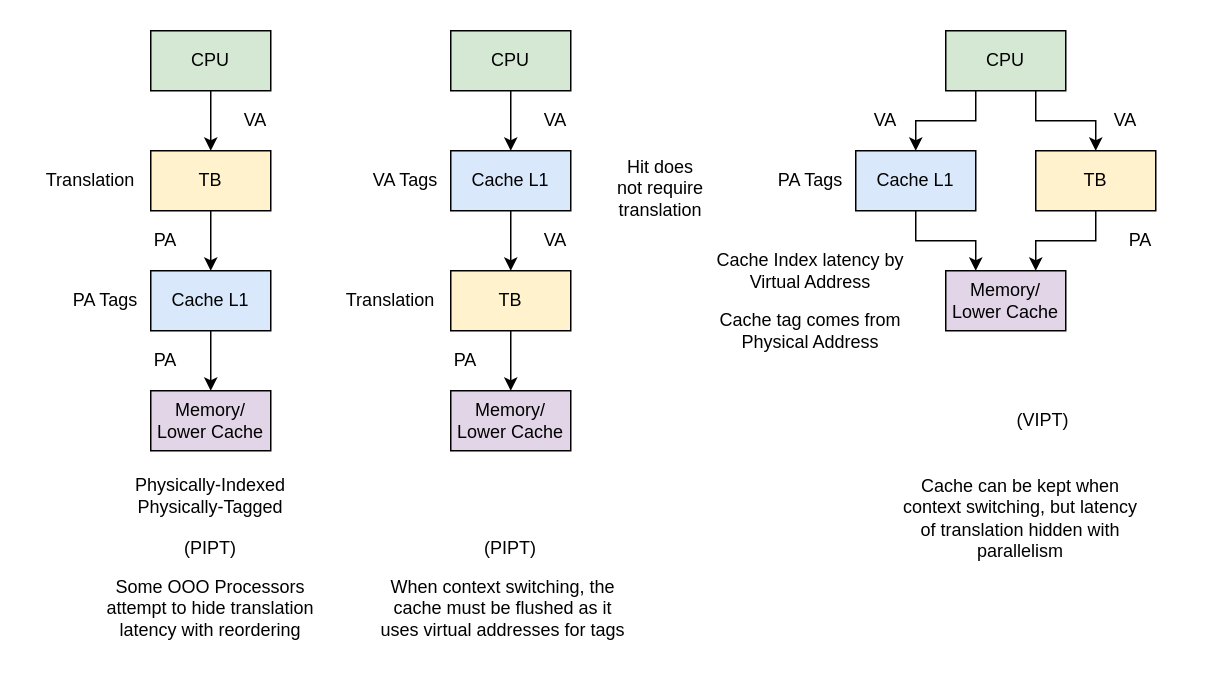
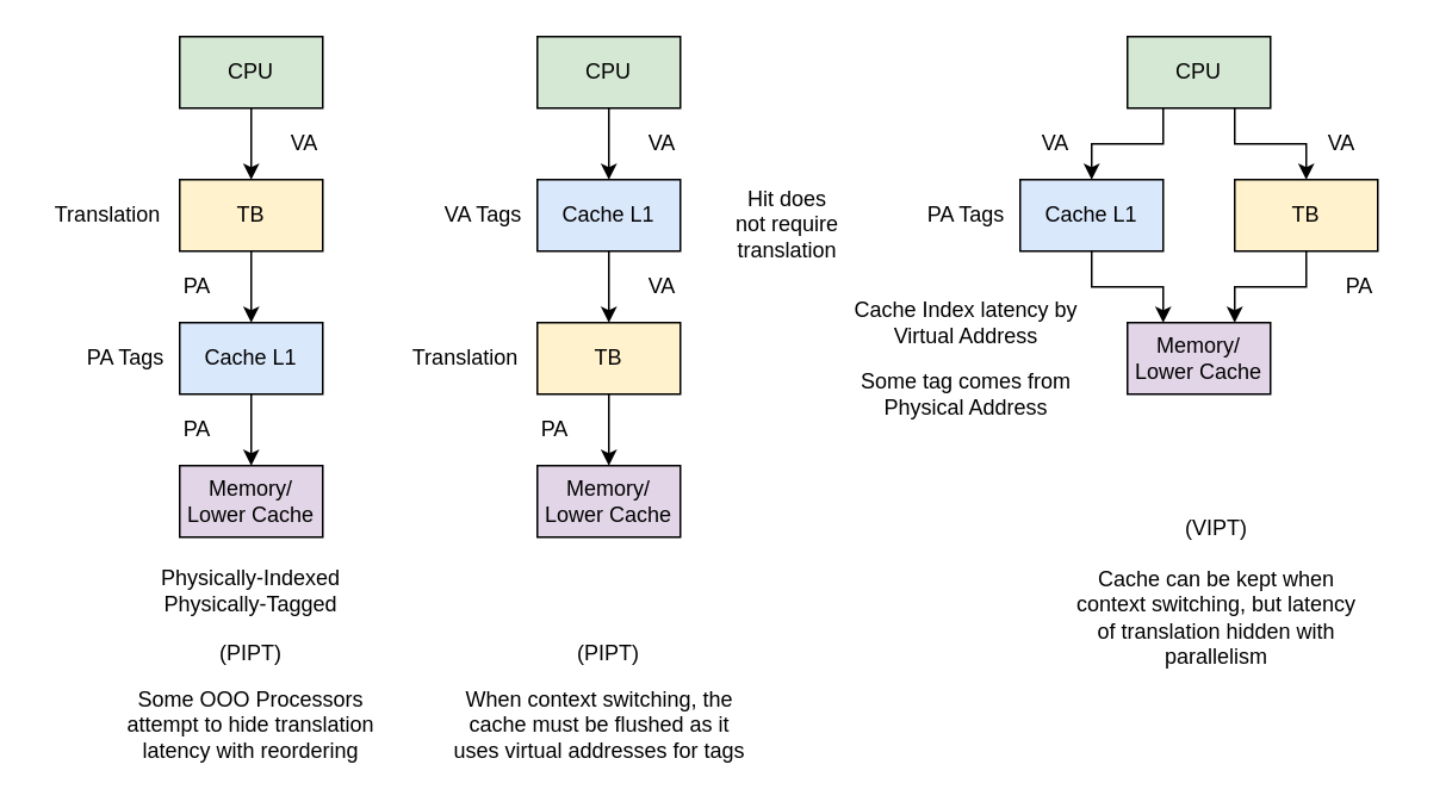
  <mxCell id="0" />
  <mxCell id="1" parent="0" />
  <mxCell id="2" style="edgeStyle=orthogonalEdgeStyle;rounded=0;orthogonalLoop=1;jettySize=auto;html=1;exitX=0.5;exitY=1;exitDx=0;exitDy=0;entryX=0.5;entryY=0;entryDx=0;entryDy=0;" edge="1" parent="1" source="3" target="5"><mxGeometry relative="1" as="geometry" /></mxCell>
  <mxCell id="3" value="CPU" style="rounded=0;whiteSpace=wrap;html=1;fillColor=#d5e8d4;strokeColor=#000000;" vertex="1" parent="1"><mxGeometry x="100" y="20" width="80" height="40" as="geometry" /></mxCell>
  <mxCell id="4" style="edgeStyle=orthogonalEdgeStyle;rounded=0;orthogonalLoop=1;jettySize=auto;html=1;exitX=0.5;exitY=1;exitDx=0;exitDy=0;entryX=0.5;entryY=0;entryDx=0;entryDy=0;" edge="1" parent="1" source="5" target="7"><mxGeometry relative="1" as="geometry" /></mxCell>
  <mxCell id="5" value="TB" style="rounded=0;whiteSpace=wrap;html=1;fillColor=#fff2cc;strokeColor=#000000;" vertex="1" parent="1"><mxGeometry x="100" y="100" width="80" height="40" as="geometry" /></mxCell>
  <mxCell id="6" style="edgeStyle=orthogonalEdgeStyle;rounded=0;orthogonalLoop=1;jettySize=auto;html=1;exitX=0.5;exitY=1;exitDx=0;exitDy=0;entryX=0.5;entryY=0;entryDx=0;entryDy=0;" edge="1" parent="1" source="7" target="8"><mxGeometry relative="1" as="geometry" /></mxCell>
  <mxCell id="7" value="Cache L1" style="rounded=0;whiteSpace=wrap;html=1;fillColor=#dae8fc;strokeColor=#000000;" vertex="1" parent="1"><mxGeometry x="100" y="180" width="80" height="40" as="geometry" /></mxCell>
  <mxCell id="8" value="Memory/&lt;br&gt;Lower Cache" style="rounded=0;whiteSpace=wrap;html=1;fillColor=#e1d5e7;strokeColor=#000000;" vertex="1" parent="1"><mxGeometry x="100" y="260" width="80" height="40" as="geometry" /></mxCell>
  <mxCell id="9" style="edgeStyle=orthogonalEdgeStyle;rounded=0;orthogonalLoop=1;jettySize=auto;html=1;exitX=0.5;exitY=1;exitDx=0;exitDy=0;entryX=0.5;entryY=0;entryDx=0;entryDy=0;" edge="1" parent="1" source="10" target="12"><mxGeometry relative="1" as="geometry" /></mxCell>
  <mxCell id="10" value="CPU" style="rounded=0;whiteSpace=wrap;html=1;fillColor=#d5e8d4;strokeColor=#000000;" vertex="1" parent="1"><mxGeometry x="300" y="20" width="80" height="40" as="geometry" /></mxCell>
  <mxCell id="11" style="edgeStyle=orthogonalEdgeStyle;rounded=0;orthogonalLoop=1;jettySize=auto;html=1;exitX=0.5;exitY=1;exitDx=0;exitDy=0;entryX=0.5;entryY=0;entryDx=0;entryDy=0;" edge="1" parent="1" source="12" target="14"><mxGeometry relative="1" as="geometry" /></mxCell>
  <mxCell id="12" value="Cache L1" style="rounded=0;whiteSpace=wrap;html=1;fillColor=#dae8fc;strokeColor=#000000;" vertex="1" parent="1"><mxGeometry x="300" y="100" width="80" height="40" as="geometry" /></mxCell>
  <mxCell id="13" style="edgeStyle=orthogonalEdgeStyle;rounded=0;orthogonalLoop=1;jettySize=auto;html=1;exitX=0.5;exitY=1;exitDx=0;exitDy=0;entryX=0.5;entryY=0;entryDx=0;entryDy=0;" edge="1" parent="1" source="14" target="15"><mxGeometry relative="1" as="geometry" /></mxCell>
  <mxCell id="14" value="TB" style="rounded=0;whiteSpace=wrap;html=1;fillColor=#fff2cc;strokeColor=#000000;" vertex="1" parent="1"><mxGeometry x="300" y="180" width="80" height="40" as="geometry" /></mxCell>
  <mxCell id="15" value="Memory/&lt;br&gt;Lower Cache" style="rounded=0;whiteSpace=wrap;html=1;fillColor=#e1d5e7;strokeColor=#000000;" vertex="1" parent="1"><mxGeometry x="300" y="260" width="80" height="40" as="geometry" /></mxCell>
  <mxCell id="16" value="VA" style="text;html=1;strokeColor=none;fillColor=none;align=center;verticalAlign=middle;whiteSpace=wrap;rounded=0;" vertex="1" parent="1"><mxGeometry x="140" y="60" width="60" height="40" as="geometry" /></mxCell>
  <mxCell id="17" value="PA" style="text;html=1;strokeColor=none;fillColor=none;align=center;verticalAlign=middle;whiteSpace=wrap;rounded=0;" vertex="1" parent="1"><mxGeometry x="80" y="140" width="60" height="40" as="geometry" /></mxCell>
  <mxCell id="18" value="PA" style="text;html=1;strokeColor=none;fillColor=none;align=center;verticalAlign=middle;whiteSpace=wrap;rounded=0;" vertex="1" parent="1"><mxGeometry x="80" y="220" width="60" height="40" as="geometry" /></mxCell>
  <mxCell id="19" value="PA Tags" style="text;html=1;strokeColor=none;fillColor=none;align=center;verticalAlign=middle;whiteSpace=wrap;rounded=0;" vertex="1" parent="1"><mxGeometry x="40" y="180" width="60" height="40" as="geometry" /></mxCell>
  <mxCell id="20" value="Translation" style="text;html=1;strokeColor=none;fillColor=none;align=center;verticalAlign=middle;whiteSpace=wrap;rounded=0;" vertex="1" parent="1"><mxGeometry y="100" width="80" height="40" as="geometry" x="20" /></mxCell>
  <mxCell id="21" value="VA" style="text;html=1;strokeColor=none;fillColor=none;align=center;verticalAlign=middle;whiteSpace=wrap;rounded=0;" vertex="1" parent="1"><mxGeometry x="340" y="60" width="60" height="40" as="geometry" /></mxCell>
  <mxCell id="22" value="VA" style="text;html=1;strokeColor=none;fillColor=none;align=center;verticalAlign=middle;whiteSpace=wrap;rounded=0;" vertex="1" parent="1"><mxGeometry x="340" y="140" width="60" height="40" as="geometry" /></mxCell>
  <mxCell id="23" value="PA" style="text;html=1;strokeColor=none;fillColor=none;align=center;verticalAlign=middle;whiteSpace=wrap;rounded=0;" vertex="1" parent="1"><mxGeometry x="280" y="220" width="60" height="40" as="geometry" /></mxCell>
  <mxCell id="24" value="Translation" style="text;html=1;strokeColor=none;fillColor=none;align=center;verticalAlign=middle;whiteSpace=wrap;rounded=0;" vertex="1" parent="1"><mxGeometry x="220" y="180" width="80" height="40" as="geometry" /></mxCell>
  <mxCell id="25" value="VA Tags" style="text;html=1;strokeColor=none;fillColor=none;align=center;verticalAlign=middle;whiteSpace=wrap;rounded=0;" vertex="1" parent="1"><mxGeometry x="240" y="100" width="60" height="40" as="geometry" /></mxCell>
  <mxCell id="26" value="Physically-Indexed&lt;br&gt;Physically-Tagged" style="text;html=1;strokeColor=none;fillColor=none;align=center;verticalAlign=middle;whiteSpace=wrap;rounded=0;" vertex="1" parent="1"><mxGeometry x="70" y="310" width="140" height="40" as="geometry" /></mxCell>
  <mxCell id="27" value="(PIPT)" style="text;html=1;strokeColor=none;fillColor=none;align=center;verticalAlign=middle;whiteSpace=wrap;rounded=0;" vertex="1" parent="1"><mxGeometry x="70" y="350" width="140" height="30" as="geometry" /></mxCell>
  <mxCell id="28" value="(PIPT)" style="text;html=1;strokeColor=none;fillColor=none;align=center;verticalAlign=middle;whiteSpace=wrap;rounded=0;" vertex="1" parent="1"><mxGeometry x="270" y="350" width="140" height="30" as="geometry" /></mxCell>
  <mxCell id="29" style="edgeStyle=orthogonalEdgeStyle;rounded=0;orthogonalLoop=1;jettySize=auto;html=1;exitX=0.25;exitY=1;exitDx=0;exitDy=0;entryX=0.5;entryY=0;entryDx=0;entryDy=0;" edge="1" parent="1" source="31" target="33"><mxGeometry relative="1" as="geometry" /></mxCell>
  <mxCell id="30" style="edgeStyle=orthogonalEdgeStyle;rounded=0;orthogonalLoop=1;jettySize=auto;html=1;exitX=0.75;exitY=1;exitDx=0;exitDy=0;entryX=0.5;entryY=0;entryDx=0;entryDy=0;" edge="1" parent="1" source="31" target="35"><mxGeometry relative="1" as="geometry" /></mxCell>
  <mxCell id="31" value="CPU" style="rounded=0;whiteSpace=wrap;html=1;fillColor=#d5e8d4;strokeColor=#000000;" vertex="1" parent="1"><mxGeometry x="630" y="20" width="80" height="40" as="geometry" /></mxCell>
  <mxCell id="32" style="edgeStyle=orthogonalEdgeStyle;rounded=0;orthogonalLoop=1;jettySize=auto;html=1;exitX=0.5;exitY=1;exitDx=0;exitDy=0;entryX=0.25;entryY=0;entryDx=0;entryDy=0;" edge="1" parent="1" source="33" target="36"><mxGeometry relative="1" as="geometry"><Array as="points"><mxPoint x="610" y="160" /><mxPoint x="650" y="160" /></Array></mxGeometry></mxCell>
  <mxCell id="33" value="Cache L1" style="rounded=0;whiteSpace=wrap;html=1;fillColor=#dae8fc;strokeColor=#000000;" vertex="1" parent="1"><mxGeometry x="570" y="100" width="80" height="40" as="geometry" /></mxCell>
  <mxCell id="34" style="edgeStyle=orthogonalEdgeStyle;rounded=0;orthogonalLoop=1;jettySize=auto;html=1;exitX=0.5;exitY=1;exitDx=0;exitDy=0;entryX=0.75;entryY=0;entryDx=0;entryDy=0;" edge="1" parent="1" source="35" target="36"><mxGeometry relative="1" as="geometry"><Array as="points"><mxPoint x="730" y="160" /><mxPoint x="690" y="160" /></Array></mxGeometry></mxCell>
  <mxCell id="35" value="TB" style="rounded=0;whiteSpace=wrap;html=1;fillColor=#fff2cc;strokeColor=#000000;" vertex="1" parent="1"><mxGeometry x="690" y="100" width="80" height="40" as="geometry" /></mxCell>
  <mxCell id="36" value="Memory/&lt;br&gt;Lower Cache" style="rounded=0;whiteSpace=wrap;html=1;fillColor=#e1d5e7;strokeColor=#000000;" vertex="1" parent="1"><mxGeometry x="630" y="180" width="80" height="40" as="geometry" /></mxCell>
  <mxCell id="37" value="PA" style="text;html=1;strokeColor=none;fillColor=none;align=center;verticalAlign=middle;whiteSpace=wrap;rounded=0;" vertex="1" parent="1"><mxGeometry x="730" y="140" width="60" height="40" as="geometry" /></mxCell>
  <mxCell id="38" value="PA Tags" style="text;html=1;strokeColor=none;fillColor=none;align=center;verticalAlign=middle;whiteSpace=wrap;rounded=0;" vertex="1" parent="1"><mxGeometry x="510" y="100" width="60" height="40" as="geometry" /></mxCell>
- <mxCell id="39" value="(VIPT)" style="text;html=1;strokeColor=none;fillColor=none;align=center;verticalAlign=middle;whiteSpace=wrap;rounded=0;" vertex="1" parent="1"><mxGeometry x="625" y="265" width="140" height="30" as="geometry" /></mxCell>
+ <mxCell id="39" value="(VIPT)" style="text;html=1;strokeColor=none;fillColor=none;align=center;verticalAlign=middle;whiteSpace=wrap;rounded=0;" vertex="1" parent="1"><mxGeometry x="610" y="280" width="140" height="30" as="geometry" /></mxCell>
  <mxCell id="40" value="Hit does not require translation" style="text;html=1;strokeColor=none;fillColor=none;align=center;verticalAlign=middle;whiteSpace=wrap;rounded=0;" vertex="1" parent="1"><mxGeometry x="410" y="110" width="60" height="30" as="geometry" /></mxCell>
  <mxCell id="41" value="VA" style="text;html=1;strokeColor=none;fillColor=none;align=center;verticalAlign=middle;whiteSpace=wrap;rounded=0;" vertex="1" parent="1"><mxGeometry x="720" y="60" width="60" height="40" as="geometry" /></mxCell>
  <mxCell id="42" value="VA" style="text;html=1;strokeColor=none;fillColor=none;align=center;verticalAlign=middle;whiteSpace=wrap;rounded=0;" vertex="1" parent="1"><mxGeometry x="560" y="60" width="60" height="40" as="geometry" /></mxCell>
  <mxCell id="43" value="Cache Index latency by Virtual Address" style="text;html=1;strokeColor=none;fillColor=none;align=center;verticalAlign=middle;whiteSpace=wrap;rounded=0;" vertex="1" parent="1"><mxGeometry x="470" y="160" width="140" height="40" as="geometry" /></mxCell>
- <mxCell id="44" value="Cache tag comes from Physical Address" style="text;html=1;strokeColor=none;fillColor=none;align=center;verticalAlign=middle;whiteSpace=wrap;rounded=0;" vertex="1" parent="1"><mxGeometry x="470" y="200" width="140" height="40" as="geometry" /></mxCell>
+ <mxCell id="44" value="Some tag comes from Physical Address" style="text;html=1;strokeColor=none;fillColor=none;align=center;verticalAlign=middle;whiteSpace=wrap;rounded=0;" vertex="1" parent="1"><mxGeometry x="470" y="200" width="140" height="40" as="geometry" /></mxCell>
  <mxCell id="45" value="Some OOO Processors attempt to hide translation latency with reordering" style="text;html=1;strokeColor=none;fillColor=none;align=center;verticalAlign=middle;whiteSpace=wrap;rounded=0;" vertex="1" parent="1"><mxGeometry x="55" y="380" width="170" height="50" as="geometry" /></mxCell>
  <mxCell id="46" value="When context switching, the cache must be flushed as it uses virtual addresses for tags" style="text;html=1;strokeColor=none;fillColor=none;align=center;verticalAlign=middle;whiteSpace=wrap;rounded=0;" vertex="1" parent="1"><mxGeometry x="250" y="380" width="170" height="50" as="geometry" /></mxCell>
  <mxCell id="47" value="Cache can be kept when context switching, but latency of translation hidden with parallelism" style="text;html=1;strokeColor=none;fillColor=none;align=center;verticalAlign=middle;whiteSpace=wrap;rounded=0;" vertex="1" parent="1"><mxGeometry x="595" y="320" width="170" height="50" as="geometry" /></mxCell>
